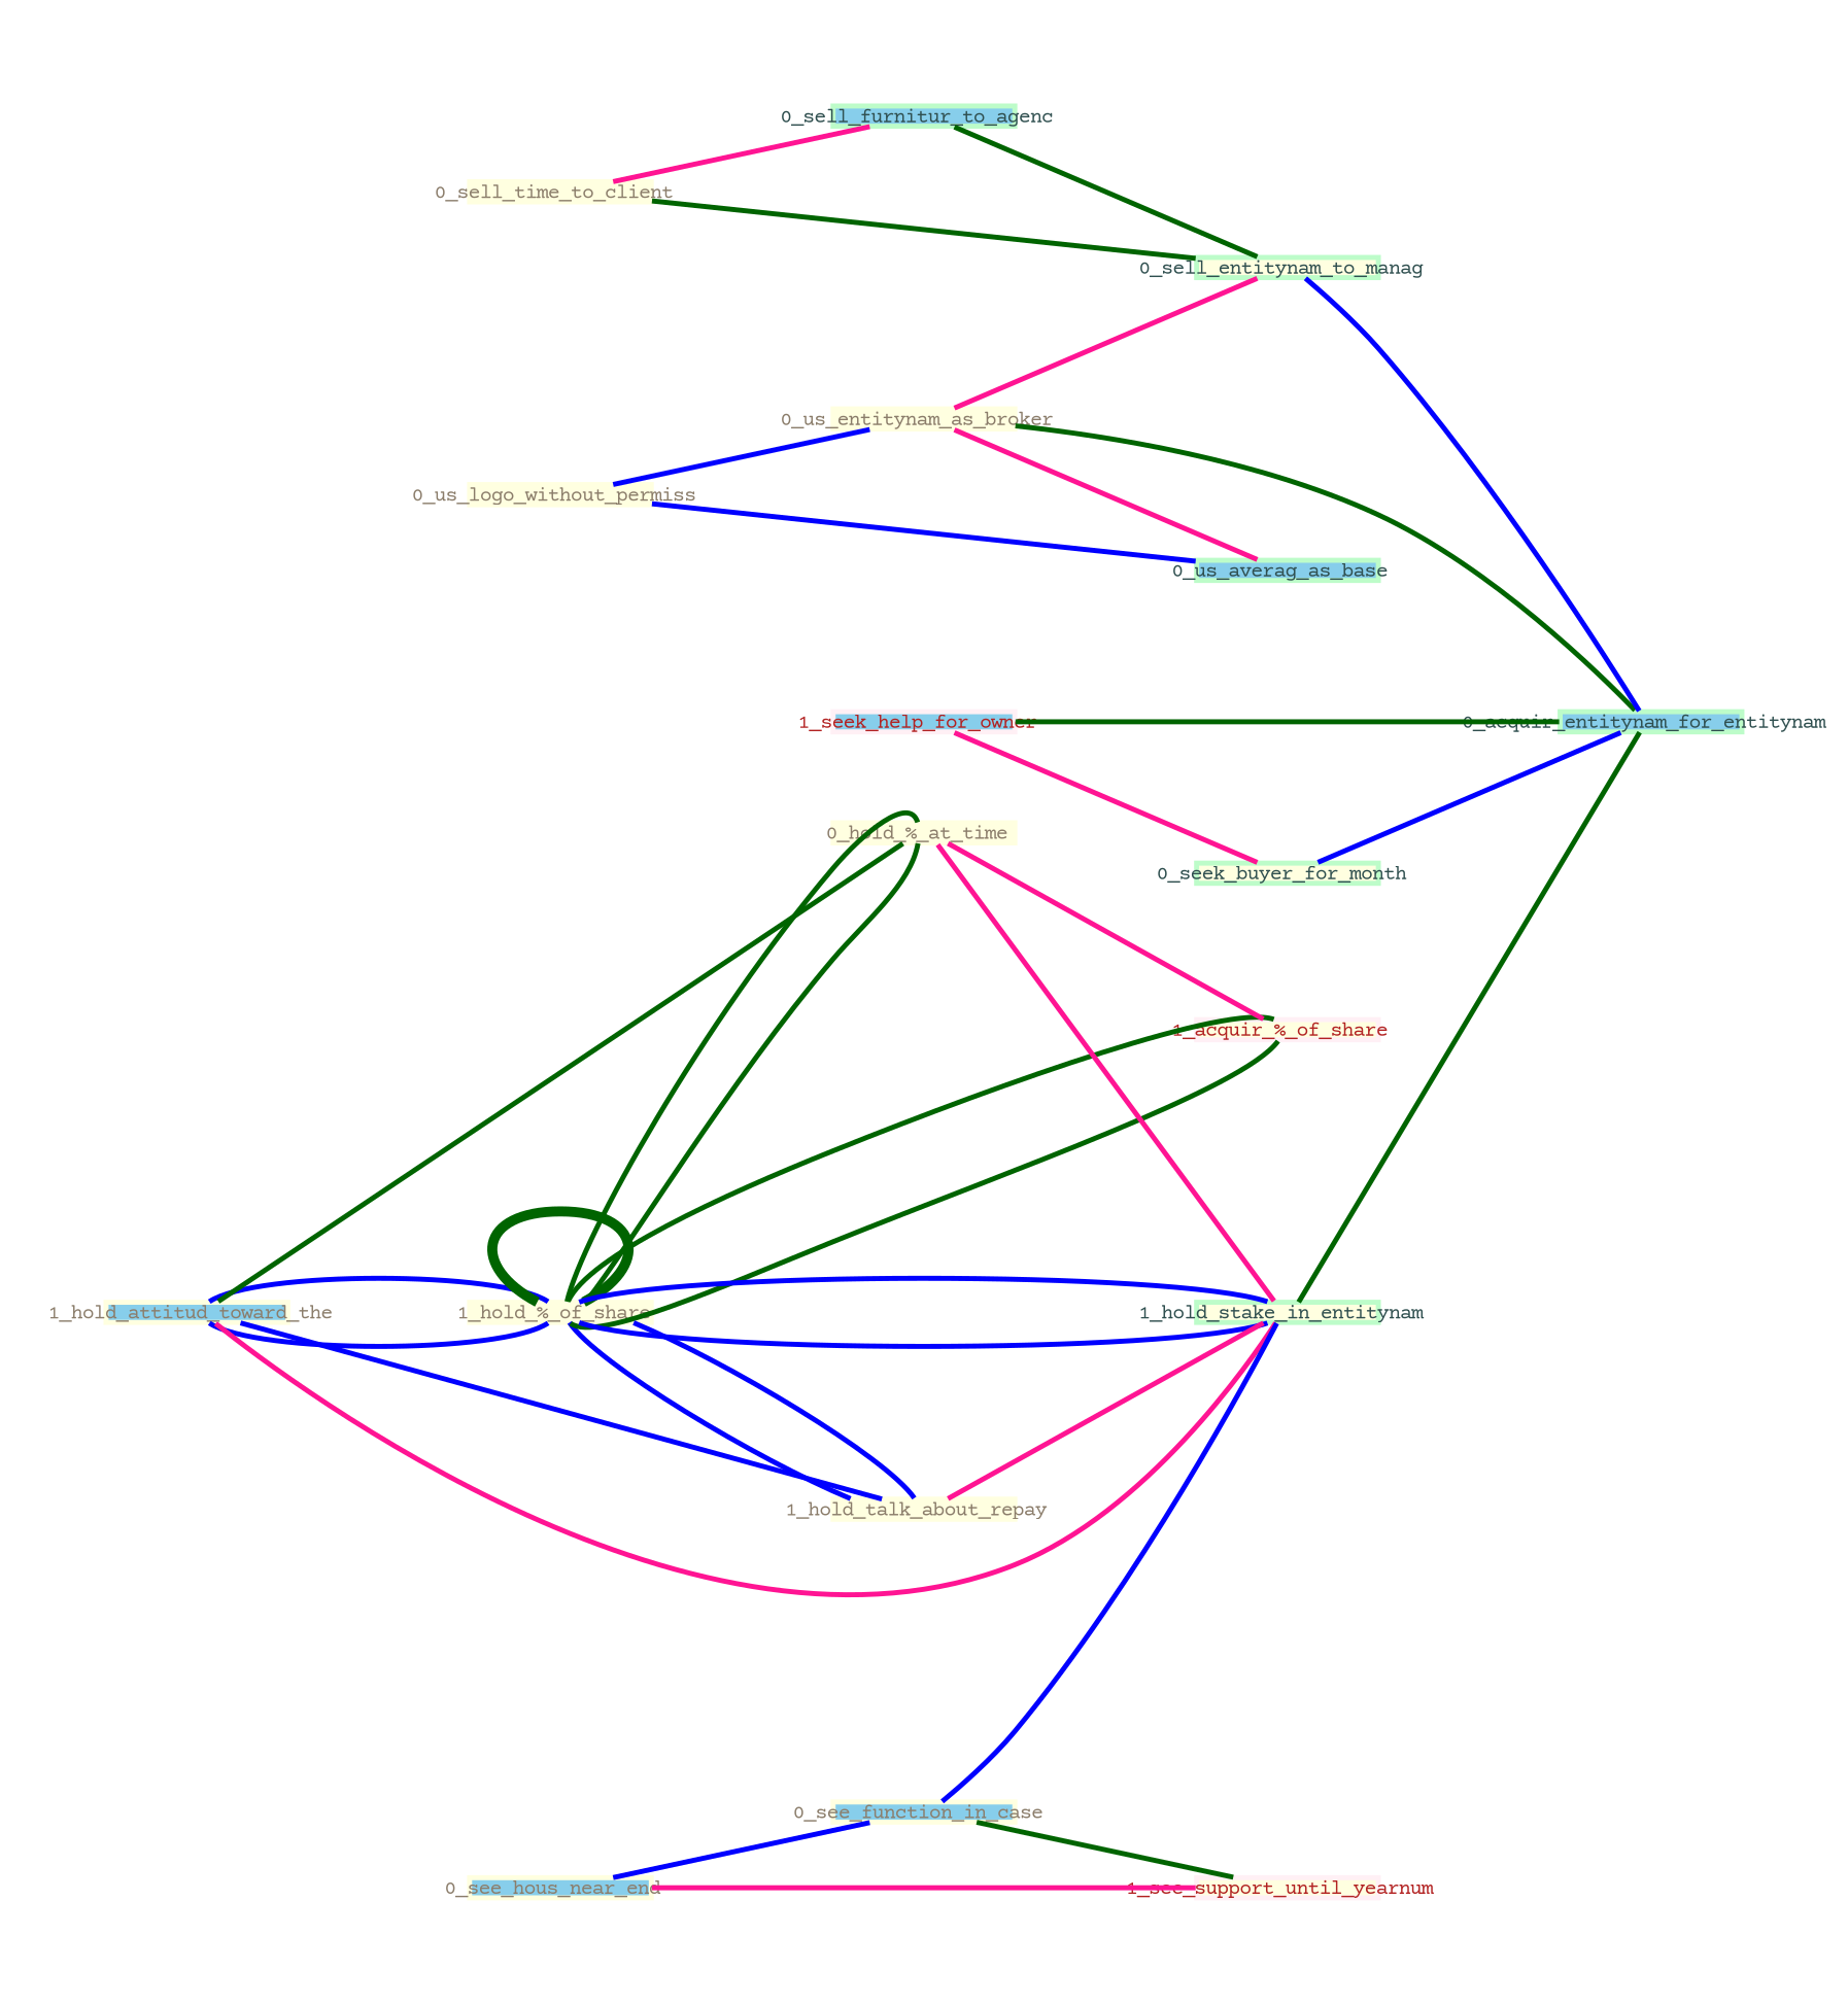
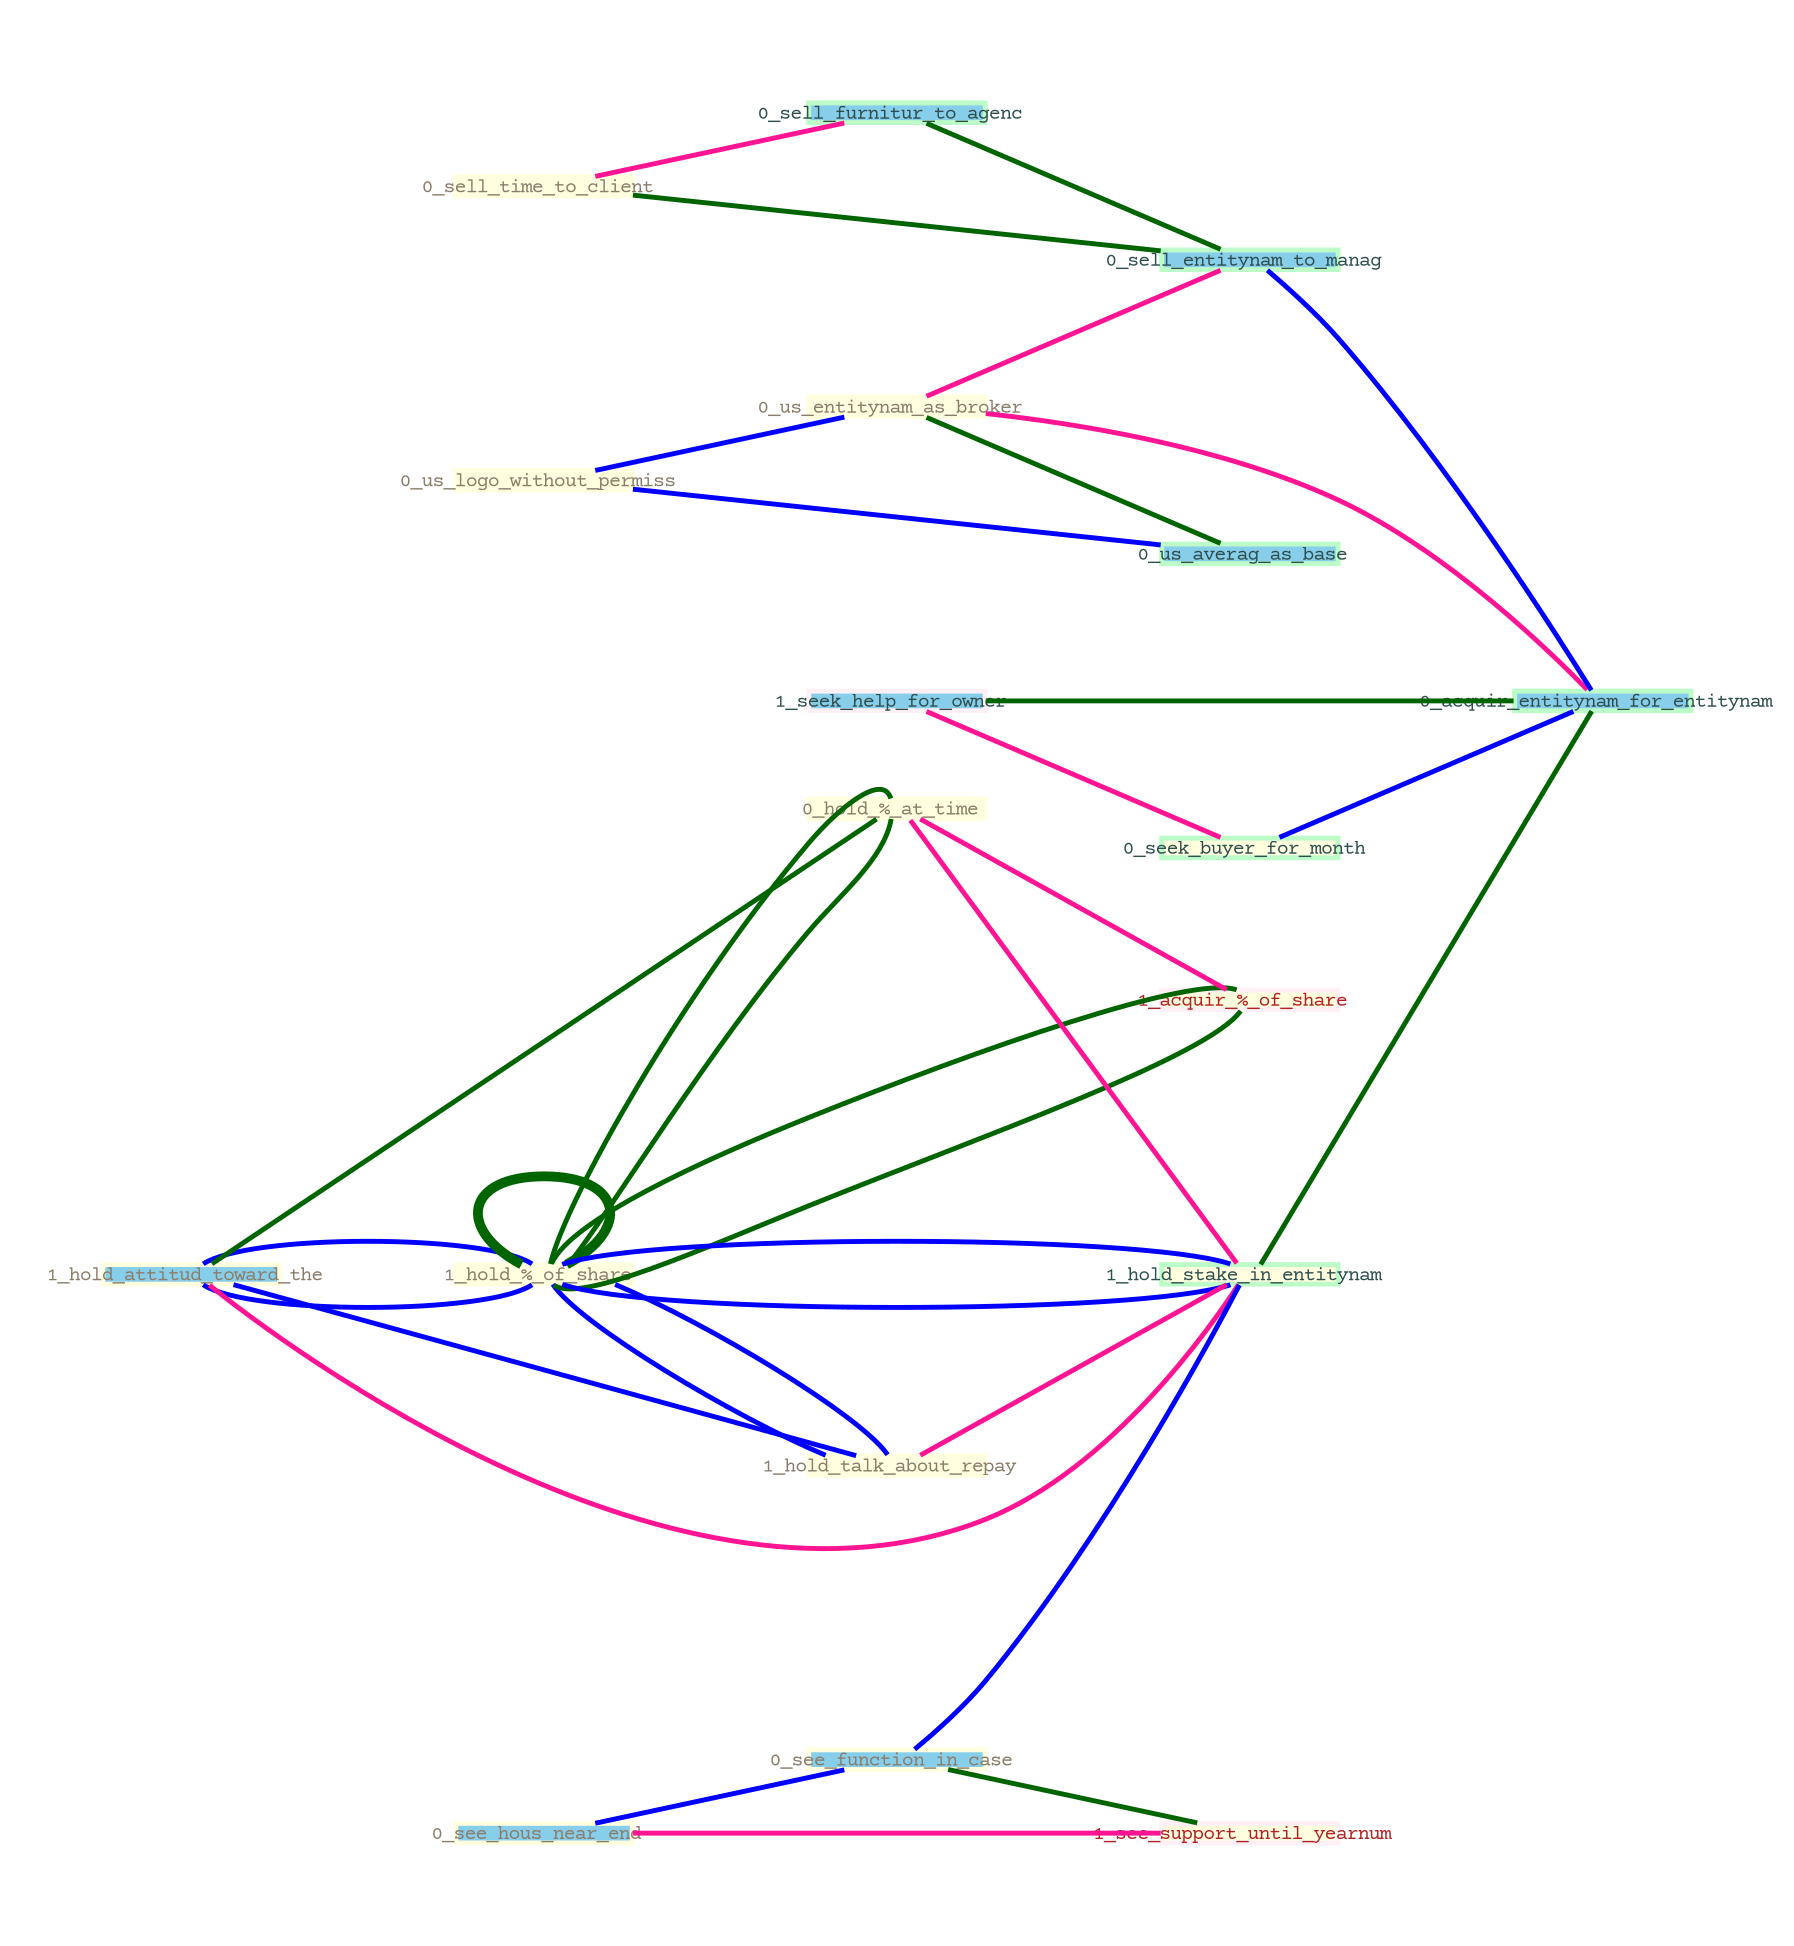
  graph {
    fontname="Courier Prime"
    rankdir=LR
    node [color="#ffffe0" fillcolor=lightyellow fixedsize=true fontcolor="#8b7d6b" fontname="Courier Prime" fontsize=4 shape=polygon style=filled]
    edge [color=darkgreen fontname="Courier Prime" w=1]
    "0_sell_time_to_client " [height=.06 width=.5]
    "1_hold_attitud_toward_the " [fillcolor=skyblue height=.06 width=.5]
    "0_see_hous_near_end " [fillcolor=skyblue height=.06 width=.5]
    "1_hold_%_of_share " [height=.06 width=.5]
    "0_hold_%_at_time " [height=.06 width=.5]
    "1_hold_talk_about_repay " [height=.06 width=.5]
    "0_us_logo_without_permiss " [height=.06 width=.5]
    "0_see_function_in_case " [fillcolor=skyblue height=.06 width=.5]
    "0_us_entitynam_as_broker " [height=.06 width=.5]
-   "1_seek_help_for_owner " [color="#fff0f5" fillcolor=skyblue fontcolor="#b22222" height=.06 width=.5]
+   "1_seek_help_for_owner " [color="#fff0f5" fillcolor=skyblue fontcolor="#2f4f4f" height=.06 width=.5]
    "1_acquir_%_of_share " [color="#fff0f5" fontcolor="#b22222" height=.06 width=.5]
    "1_see_support_until_yearnum " [color="#fff0f5" fontcolor="#b22222" height=.06 width=.5]
    "0_sell_furnitur_to_agenc " [color="#BDFCC9" fillcolor=skyblue fontcolor="#2f4f4f" height=.06 width=.5]
-   "0_sell_entitynam_to_manag " [color="#BDFCC9" fontcolor="#2f4f4f" height=.06 width=.5]
+   "0_sell_entitynam_to_manag " [color="#BDFCC9" fillcolor=skyblue fontcolor="#2f4f4f" height=.06 width=.5]
    "1_hold_stake_in_entitynam " [color="#BDFCC9" fontcolor="#2f4f4f" height=.06 width=.5]
    "0_us_averag_as_base " [color="#BDFCC9" fillcolor=skyblue fontcolor="#2f4f4f" height=.06 width=.5]
    "0_acquir_entitynam_for_entitynam " [color="#BDFCC9" fillcolor=skyblue fontcolor="#2f4f4f" height=.06 width=.5]
    "0_seek_buyer_for_month " [color="#BDFCC9" fontcolor="#2f4f4f" height=.06 width=.5]
    subgraph sub_1 {
      "0_sell_time_to_client "
      "1_hold_attitud_toward_the "
      "0_see_hous_near_end "
      "1_hold_%_of_share "
      "0_hold_%_at_time "
      "1_hold_talk_about_repay "
      "0_us_logo_without_permiss "
      "0_see_function_in_case "
      "0_us_entitynam_as_broker "
    }
    subgraph sub_2 {
      "1_seek_help_for_owner "
      "1_acquir_%_of_share "
      "1_see_support_until_yearnum "
    }
    "0_sell_time_to_client " -- "0_sell_furnitur_to_agenc " [color=deeppink w=2]
    "0_sell_time_to_client " -- "0_sell_entitynam_to_manag " [w=2]
    "1_hold_attitud_toward_the " -- "1_hold_%_of_share " [color=blue]
    "1_hold_attitud_toward_the " -- "1_hold_%_of_share " [color=blue]
    "1_hold_attitud_toward_the " -- "0_hold_%_at_time "
    "1_hold_attitud_toward_the " -- "1_hold_talk_about_repay " [color=blue]
    "1_hold_attitud_toward_the " -- "1_hold_stake_in_entitynam " [color=deeppink]
    "0_see_hous_near_end " -- "0_see_function_in_case " [color=blue]
    "0_see_hous_near_end " -- "1_see_support_until_yearnum " [color=deeppink]
    "1_hold_%_of_share " -- "1_hold_%_of_share " [style=bold w=4]
    "1_hold_%_of_share " -- "0_hold_%_at_time " [w=2]
    "1_hold_%_of_share " -- "1_hold_talk_about_repay " [color=blue]
    "1_hold_%_of_share " -- "1_acquir_%_of_share " [w=3]
    "1_hold_%_of_share " -- "1_acquir_%_of_share " [w=3]
    "1_hold_%_of_share " -- "1_hold_stake_in_entitynam " [color=blue]
    "1_hold_%_of_share " -- "1_hold_stake_in_entitynam " [color=blue]
    "0_hold_%_at_time " -- "1_hold_%_of_share " [w=2]
    "0_hold_%_at_time " -- "1_acquir_%_of_share " [color=deeppink]
    "0_hold_%_at_time " -- "1_hold_stake_in_entitynam " [color=deeppink]
    "1_hold_talk_about_repay " -- "1_hold_%_of_share " [color=blue]
    "1_hold_talk_about_repay " -- "1_hold_stake_in_entitynam " [color=deeppink]
    "0_us_logo_without_permiss " -- "0_us_entitynam_as_broker " [color=blue]
    "0_us_logo_without_permiss " -- "0_us_averag_as_base " [color=blue]
    "0_see_function_in_case " -- "1_see_support_until_yearnum "
    "0_see_function_in_case " -- "1_hold_stake_in_entitynam " [color=blue]
    "0_us_entitynam_as_broker " -- "0_sell_entitynam_to_manag " [color=deeppink]
-   "0_us_entitynam_as_broker " -- "0_us_averag_as_base " [color=deeppink w=2]
-   "0_us_entitynam_as_broker " -- "0_acquir_entitynam_for_entitynam "
+   "0_us_entitynam_as_broker " -- "0_us_averag_as_base " [w=2]
+   "0_us_entitynam_as_broker " -- "0_acquir_entitynam_for_entitynam " [color=deeppink]
    "1_seek_help_for_owner " -- "0_acquir_entitynam_for_entitynam "
    "1_seek_help_for_owner " -- "0_seek_buyer_for_month " [color=deeppink w=2]
    "0_sell_furnitur_to_agenc " -- "0_sell_entitynam_to_manag " [w=2]
    "0_sell_entitynam_to_manag " -- "0_acquir_entitynam_for_entitynam " [color=blue]
    "1_hold_stake_in_entitynam " -- "0_acquir_entitynam_for_entitynam "
    "0_seek_buyer_for_month " -- "0_acquir_entitynam_for_entitynam " [color=blue]
  }
